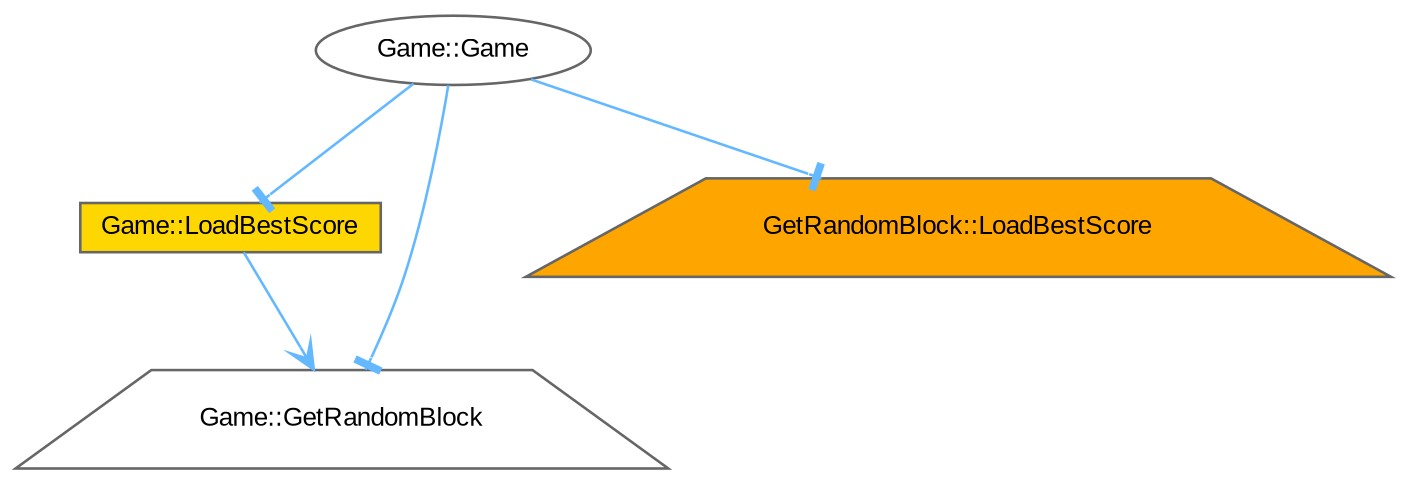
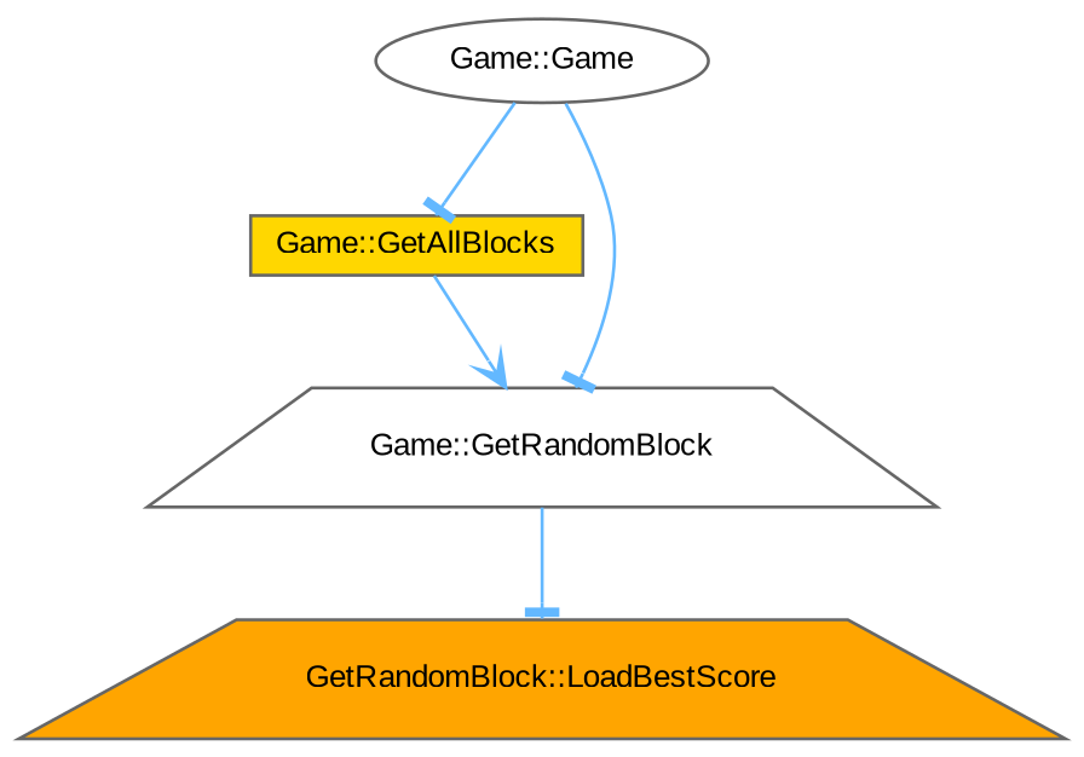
  digraph {
    fontname="Liberation Sans"
    rankdir=TB
    node [color=grey40 fillcolor=white fontname="Liberation Sans" fontsize=10 shape=trapezium style=filled]
    edge [arrowhead=tee color=steelblue1 fontname="Liberation Sans" fontsize=10 labelfontname=Helvetica labelfontsize=10 style=solid]
    n1 [color=gray40 fontcolor=black height=0.2 label="Game::Game" shape=ellipse width=0.4]
-   n2 [fillcolor=gold height=0.2 label="Game::LoadBestScore" shape=box width=0.4]
+   n2 [fillcolor=gold height=0.2 label="Game::GetAllBlocks" shape=box width=0.4]
    n3 [height=0.2 label="Game::GetRandomBlock" width=0.4]
    n4 [fillcolor=orange height=0.2 label="GetRandomBlock::LoadBestScore" width=0.4]
    n1 -> n2
    n1 -> n3
-   n1 -> n4
+   n3 -> n4
    n2 -> n3 [arrowhead=vee]
  }
